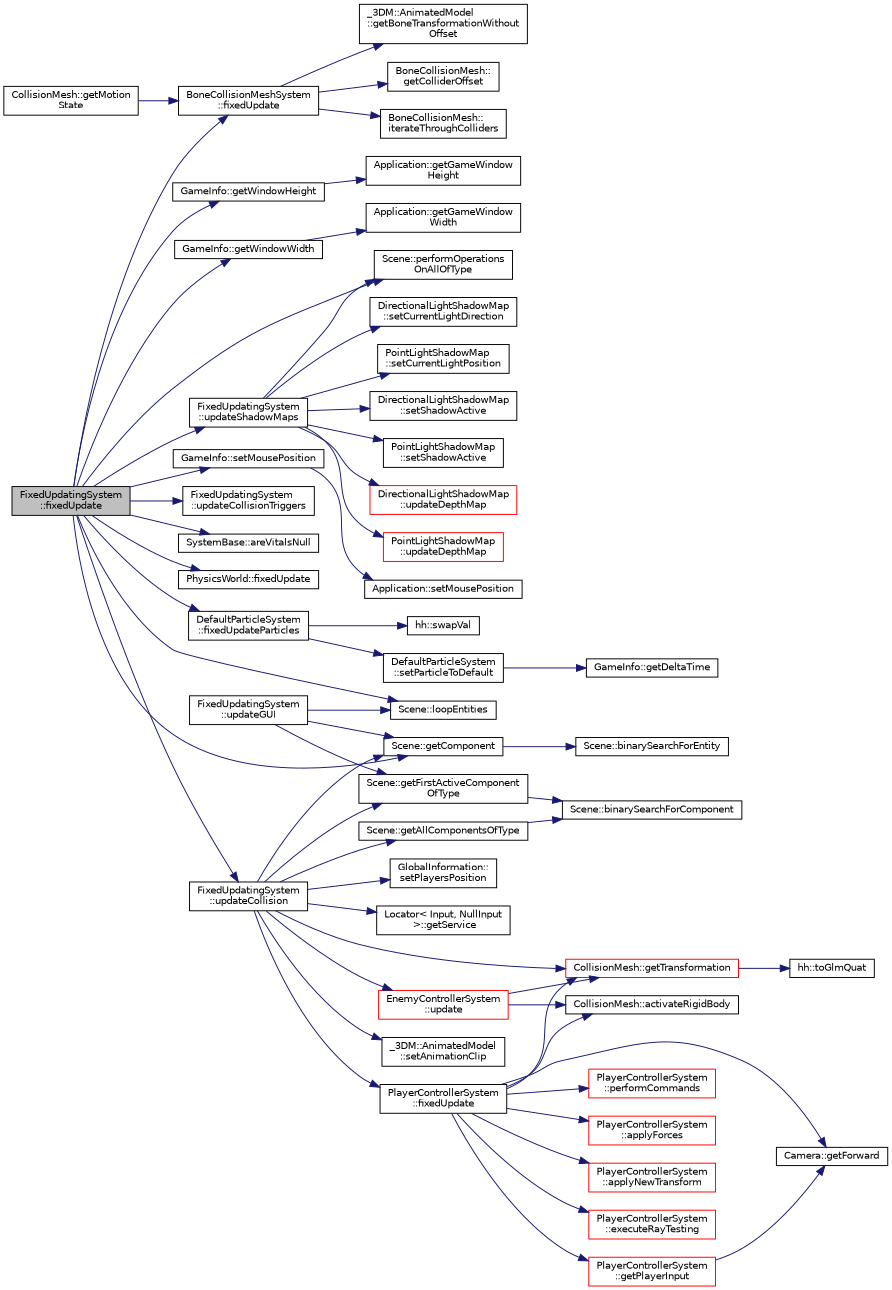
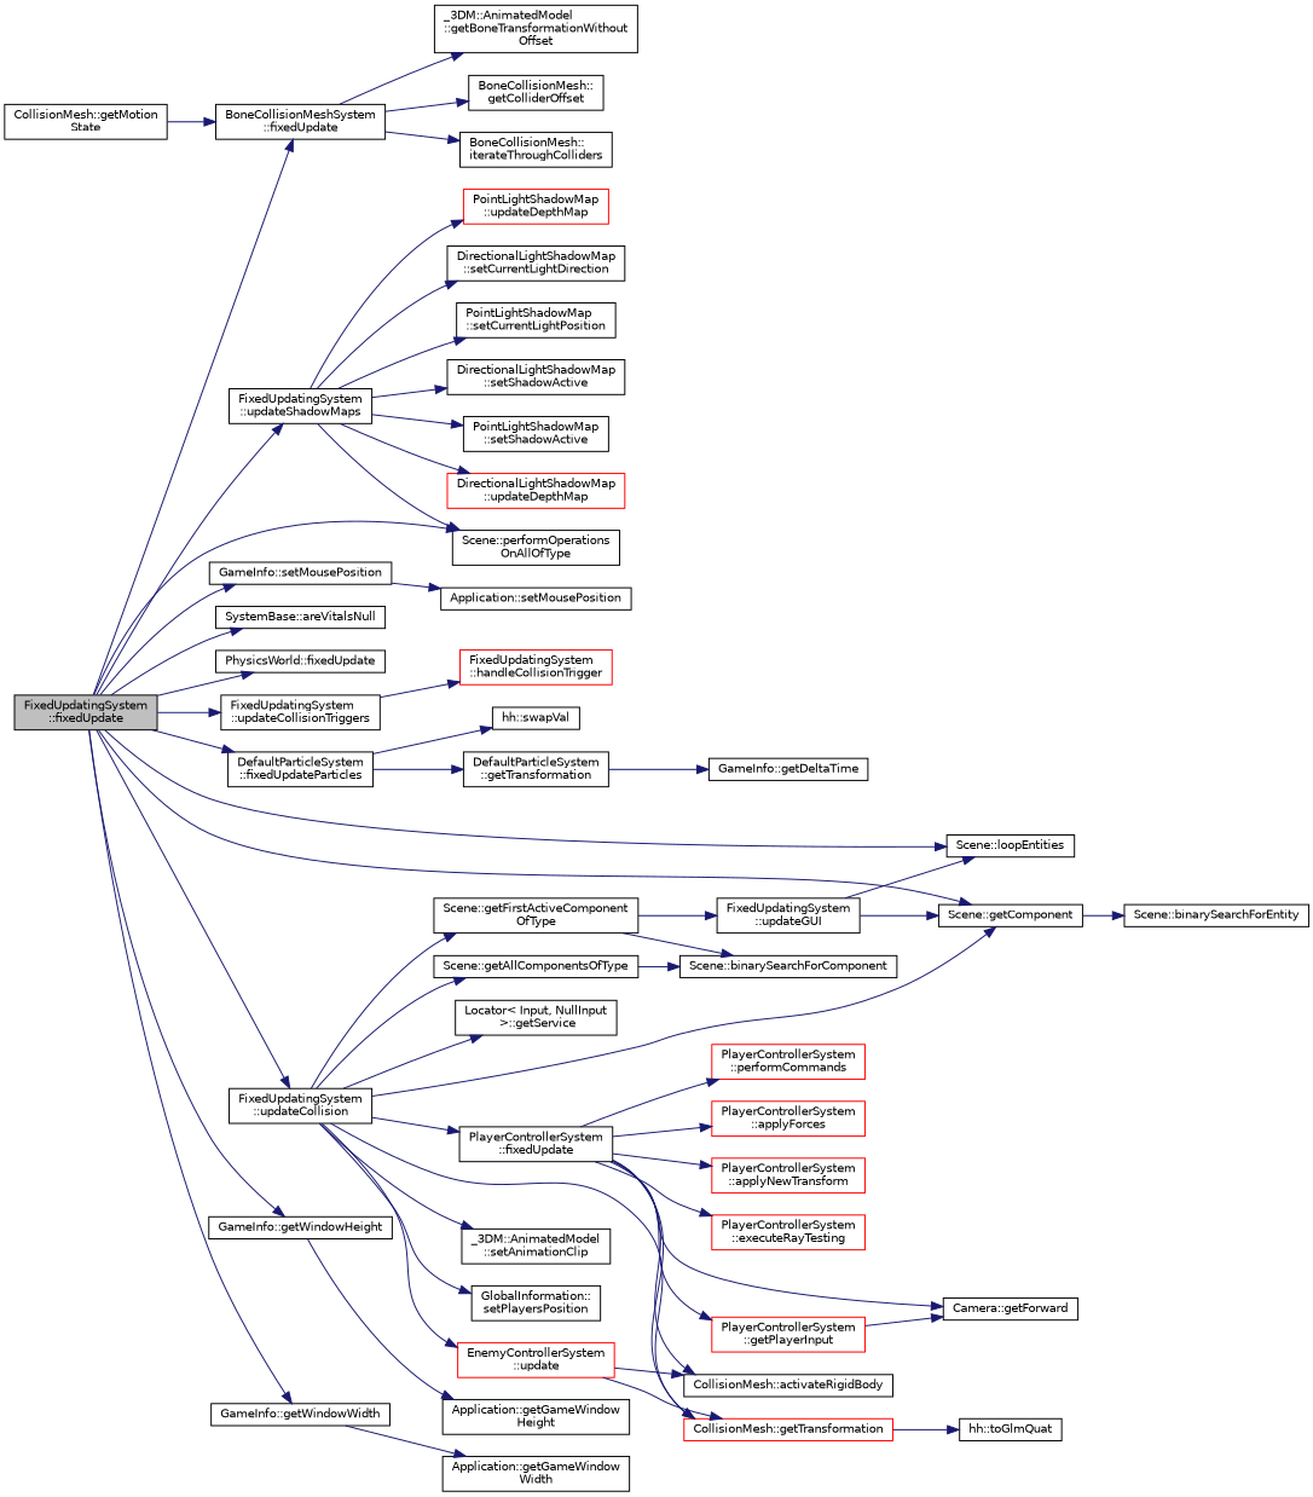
  digraph {
    rankdir=LR
    node [color=black fillcolor=white fontname=Helvetica fontsize=10 shape=record style=filled]
    edge [color=midnightblue fontname=Helvetica fontsize=10 labelfontname=Helvetica labelfontsize=10 style=solid]
    n1 [fillcolor=grey75 fontcolor=black height=0.2 label="FixedUpdatingSystem\l::fixedUpdate" width=0.4]
    n2 [height=0.2 label="SystemBase::areVitalsNull" width=0.4]
    n3 [height=0.2 label="BoneCollisionMeshSystem\l::fixedUpdate" width=0.4]
    n4 [height=0.2 label="PhysicsWorld::fixedUpdate" width=0.4]
    n5 [height=0.2 label="DefaultParticleSystem\l::fixedUpdateParticles" width=0.4]
    n6 [height=0.2 label="Scene::getComponent" width=0.4]
    n7 [height=0.2 label="GameInfo::getWindowHeight" width=0.4]
    n8 [height=0.2 label="GameInfo::getWindowWidth" width=0.4]
    n9 [height=0.2 label="Scene::loopEntities" width=0.4]
    n10 [height=0.2 label="Scene::performOperations\lOnAllOfType" width=0.4]
    n11 [height=0.2 label="GameInfo::setMousePosition" width=0.4]
    n12 [height=0.2 label="FixedUpdatingSystem\l::updateCollision" width=0.4]
    n13 [height=0.2 label="FixedUpdatingSystem\l::updateCollisionTriggers" width=0.4]
    n14 [height=0.2 label="FixedUpdatingSystem\l::updateShadowMaps" width=0.4]
    n15 [height=0.2 label="_3DM::AnimatedModel\l::getBoneTransformationWithout\lOffset" width=0.4]
    n16 [height=0.2 label="BoneCollisionMesh::\lgetColliderOffset" width=0.4]
    n17 [height=0.2 label="BoneCollisionMesh::\literateThroughColliders" width=0.4]
-   n18 [height=0.2 label="DefaultParticleSystem\l::setParticleToDefault" width=0.4]
+   n18 [height=0.2 label="DefaultParticleSystem\l::getTransformation" width=0.4]
    n19 [height=0.2 label="hh::swapVal" width=0.4]
    n20 [height=0.2 label="Scene::binarySearchForEntity" width=0.4]
    n21 [height=0.2 label="Locator\< Input, NullInput\l \>::getService" width=0.4]
    n22 [height=0.2 label="Application::getGameWindow\lHeight" width=0.4]
    n23 [height=0.2 label="Application::getGameWindow\lWidth" width=0.4]
    n24 [height=0.2 label="Application::setMousePosition" width=0.4]
    n25 [height=0.2 label="PlayerControllerSystem\l::fixedUpdate" width=0.4]
    n26 [color=red height=0.2 label="CollisionMesh::getTransformation" width=0.4]
    n27 [height=0.2 label="Scene::getAllComponentsOfType" width=0.4]
    n28 [height=0.2 label="Scene::getFirstActiveComponent\lOfType" width=0.4]
    n29 [height=0.2 label="_3DM::AnimatedModel\l::setAnimationClip" width=0.4]
    n30 [height=0.2 label="GlobalInformation::\lsetPlayersPosition" width=0.4]
    n31 [color=red height=0.2 label="EnemyControllerSystem\l::update" width=0.4]
+   n32 [color=red height=0.2 label="FixedUpdatingSystem\l::handleCollisionTrigger" width=0.4]
    n33 [height=0.2 label="FixedUpdatingSystem\l::updateGUI" width=0.4]
    n34 [height=0.2 label="DirectionalLightShadowMap\l::setCurrentLightDirection" width=0.4]
    n35 [height=0.2 label="PointLightShadowMap\l::setCurrentLightPosition" width=0.4]
    n36 [height=0.2 label="DirectionalLightShadowMap\l::setShadowActive" width=0.4]
    n37 [height=0.2 label="PointLightShadowMap\l::setShadowActive" width=0.4]
    n38 [color=red height=0.2 label="DirectionalLightShadowMap\l::updateDepthMap" width=0.4]
    n39 [color=red height=0.2 label="PointLightShadowMap\l::updateDepthMap" width=0.4]
    n40 [height=0.2 label="CollisionMesh::getMotion\lState" width=0.4]
    n41 [height=0.2 label="GameInfo::getDeltaTime" width=0.4]
    n42 [height=0.2 label="Scene::binarySearchForComponent" width=0.4]
    n43 [height=0.2 label="CollisionMesh::activateRigidBody" width=0.4]
    n44 [color=red height=0.2 label="PlayerControllerSystem\l::applyForces" width=0.4]
    n45 [color=red height=0.2 label="PlayerControllerSystem\l::applyNewTransform" width=0.4]
    n46 [color=red height=0.2 label="PlayerControllerSystem\l::executeRayTesting" width=0.4]
    n47 [height=0.2 label="Camera::getForward" width=0.4]
    n48 [color=red height=0.2 label="PlayerControllerSystem\l::getPlayerInput" width=0.4]
    n49 [color=red height=0.2 label="PlayerControllerSystem\l::performCommands" width=0.4]
    n50 [height=0.2 label="hh::toGlmQuat" width=0.4]
    n1 -> n2
    n1 -> n3
    n1 -> n4
    n1 -> n5
    n1 -> n6
    n1 -> n7
    n1 -> n8
    n1 -> n9
    n1 -> n10
    n1 -> n11
    n1 -> n12
    n1 -> n13
    n1 -> n14
    n3 -> n15
    n3 -> n16
    n3 -> n17
    n5 -> n18
    n5 -> n19
    n6 -> n20
    n7 -> n22
    n8 -> n23
    n11 -> n24
    n12 -> n6
    n12 -> n21
    n12 -> n25
    n12 -> n26
    n12 -> n27
    n12 -> n28
    n12 -> n29
    n12 -> n30
    n12 -> n31
+   n13 -> n32
    n14 -> n10
    n14 -> n34
    n14 -> n35
    n14 -> n36
    n14 -> n37
    n14 -> n38
    n14 -> n39
    n18 -> n41
    n25 -> n26
    n25 -> n43
    n25 -> n44
    n25 -> n45
    n25 -> n46
    n25 -> n47
    n25 -> n48
    n25 -> n49
    n26 -> n50
    n27 -> n42
    n28 -> n42
    n31 -> n26
    n31 -> n43
    n33 -> n6
    n33 -> n9
-   n33 -> n28
+   n28 -> n33
    n40 -> n3
    n48 -> n47
  }
